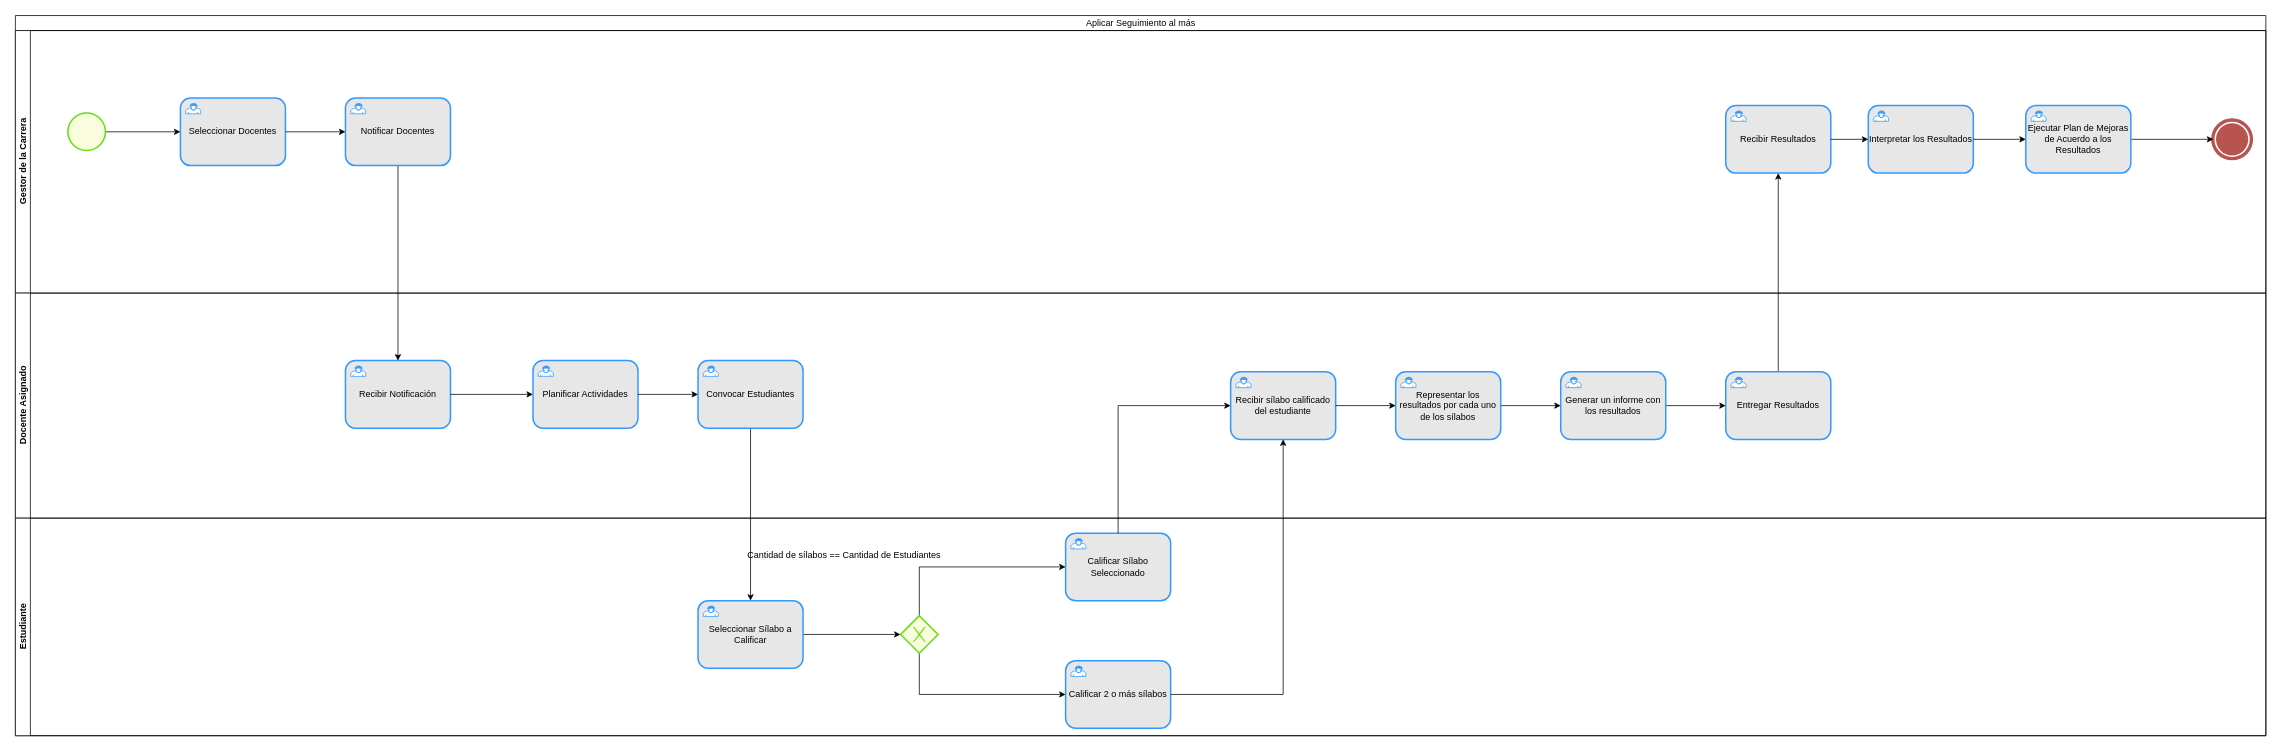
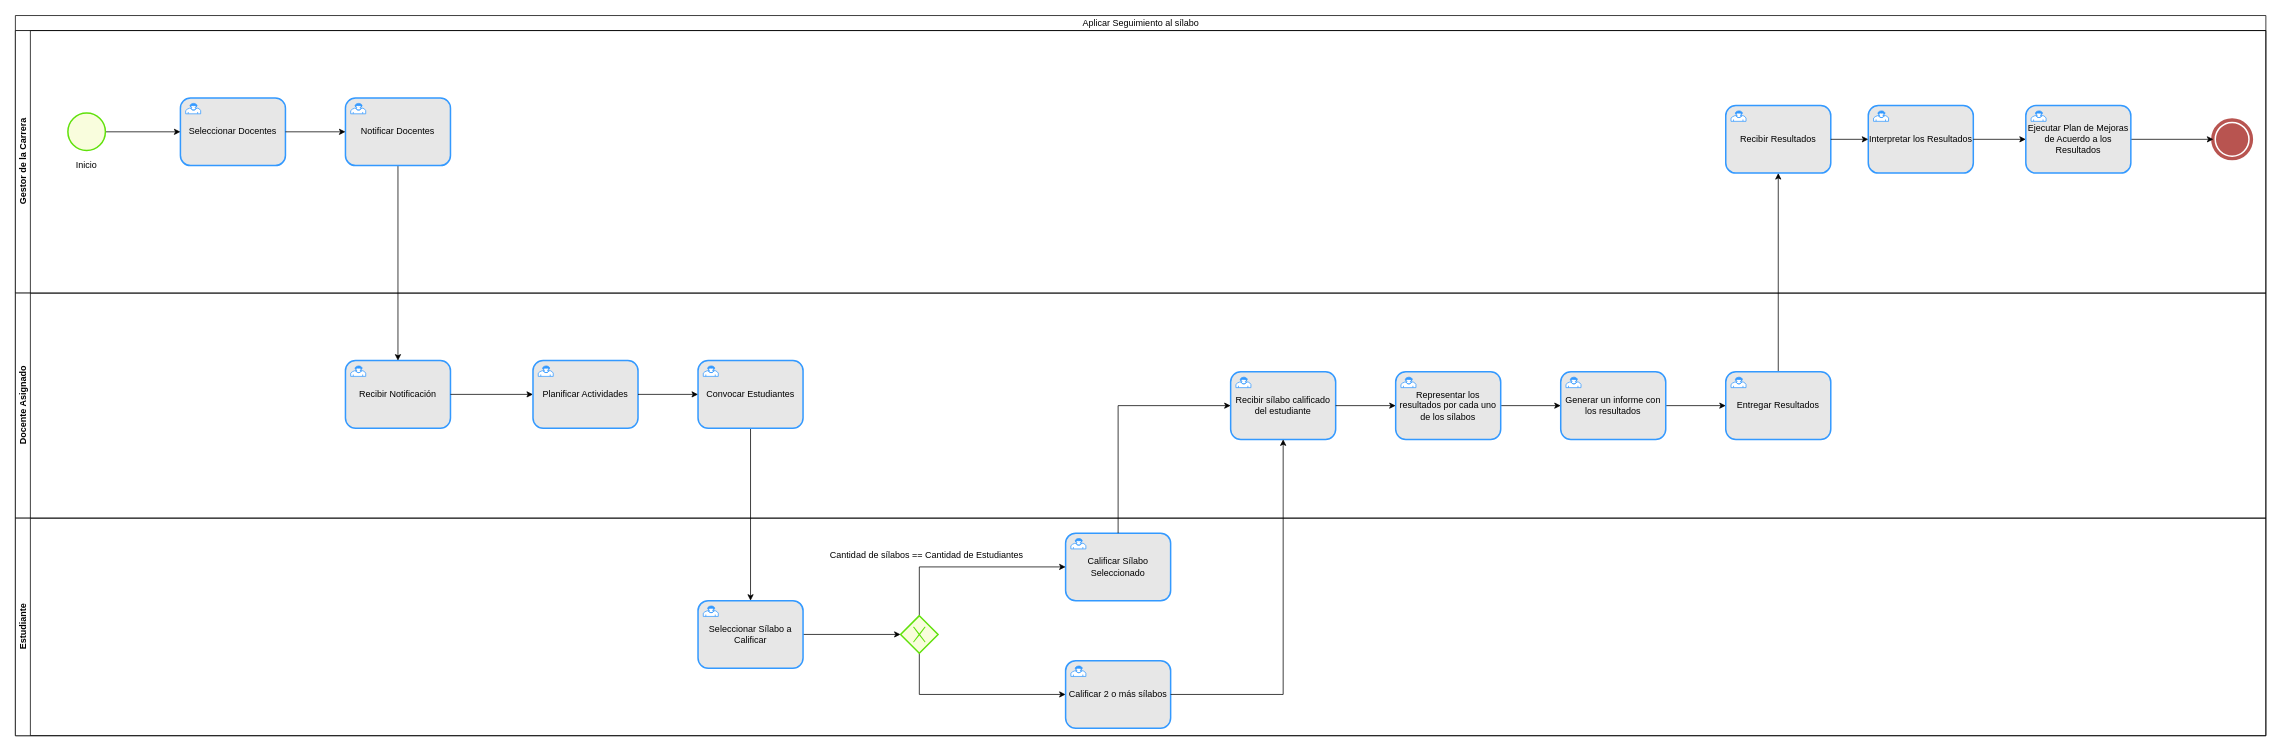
  <mxCell id="0" />
  <mxCell id="1" parent="0" />
- <mxCell id="2" value="&lt;span style=&quot;font-weight: 400&quot;&gt;Aplicar Seguimiento al más&lt;/span&gt;" style="swimlane;html=1;childLayout=stackLayout;resizeParent=1;resizeParentMax=0;horizontal=1;startSize=20;horizontalStack=0;" vertex="1" parent="1"><mxGeometry x="20" y="20" width="3000" height="960" as="geometry" /></mxCell>
+ <mxCell id="2" value="&lt;span style=&quot;font-weight: 400&quot;&gt;Aplicar Seguimiento al sílabo&lt;/span&gt;" style="swimlane;html=1;childLayout=stackLayout;resizeParent=1;resizeParentMax=0;horizontal=1;startSize=20;horizontalStack=0;" vertex="1" parent="1"><mxGeometry x="20" y="20" width="3000" height="960" as="geometry" /></mxCell>
  <mxCell id="3" value="Gestor de la Carrera" style="swimlane;html=1;startSize=20;horizontal=0;" vertex="1" parent="2"><mxGeometry y="20" width="3000" height="350" as="geometry" /></mxCell>
  <mxCell id="4" value="Seleccionar Docentes" style="html=1;whiteSpace=wrap;rounded=1;dropTarget=0;strokeWidth=2;strokeColor=#3399FF;fillColor=#E7E7E7;" vertex="1" parent="3"><mxGeometry x="220" y="90" width="140" height="90" as="geometry" /></mxCell>
  <mxCell id="5" value="" style="shape=mxgraph.bpmn.user_task;html=1;outlineConnect=0;fontFamily=Helvetica;fontSize=12;fontColor=#000000;align=center;strokeColor=#3399FF;fillColor=#ffffff;" vertex="1" parent="4"><mxGeometry width="20" height="14" relative="1" as="geometry"><mxPoint x="7" y="7" as="offset" /></mxGeometry></mxCell>
  <mxCell id="6" style="edgeStyle=orthogonalEdgeStyle;rounded=0;orthogonalLoop=1;jettySize=auto;html=1;entryX=0;entryY=0.5;entryDx=0;entryDy=0;" edge="1" parent="3" source="7" target="4"><mxGeometry relative="1" as="geometry" /></mxCell>
  <mxCell id="7" value="" style="shape=mxgraph.bpmn.shape;html=1;verticalLabelPosition=bottom;labelBackgroundColor=#ffffff;verticalAlign=top;align=center;perimeter=ellipsePerimeter;outlineConnect=0;outline=standard;symbol=general;strokeWidth=2;strokeColor=#60E10B;fillColor=#F9FDDD;" vertex="1" parent="3"><mxGeometry x="70" y="110" width="50" height="50" as="geometry" /></mxCell>
  <mxCell id="8" value="Interpretar los Resultados" style="html=1;whiteSpace=wrap;rounded=1;dropTarget=0;strokeWidth=2;strokeColor=#3399FF;fillColor=#E7E7E7;" vertex="1" parent="3"><mxGeometry x="2470" y="100" width="140" height="90" as="geometry" /></mxCell>
  <mxCell id="9" value="" style="shape=mxgraph.bpmn.user_task;html=1;outlineConnect=0;fontFamily=Helvetica;fontSize=12;fontColor=#000000;align=center;strokeColor=#3399FF;fillColor=#ffffff;" vertex="1" parent="8"><mxGeometry width="20" height="14" relative="1" as="geometry"><mxPoint x="7" y="7" as="offset" /></mxGeometry></mxCell>
  <mxCell id="10" value="Recibir Resultados" style="html=1;whiteSpace=wrap;rounded=1;dropTarget=0;strokeWidth=2;strokeColor=#3399FF;fillColor=#E7E7E7;" vertex="1" parent="3"><mxGeometry x="2280" y="100" width="140" height="90" as="geometry" /></mxCell>
  <mxCell id="11" value="" style="shape=mxgraph.bpmn.user_task;html=1;outlineConnect=0;fontFamily=Helvetica;fontSize=12;fontColor=#000000;align=center;strokeColor=#3399FF;fillColor=#ffffff;" vertex="1" parent="10"><mxGeometry width="20" height="14" relative="1" as="geometry"><mxPoint x="7" y="7" as="offset" /></mxGeometry></mxCell>
  <mxCell id="12" value="" style="shape=mxgraph.bpmn.shape;html=1;verticalLabelPosition=bottom;labelBackgroundColor=#ffffff;verticalAlign=top;align=center;perimeter=ellipsePerimeter;outlineConnect=0;outline=end;symbol=terminate;strokeWidth=2;strokeColor=#B85450;" vertex="1" parent="3"><mxGeometry x="2930" y="120" width="50" height="50" as="geometry" /></mxCell>
  <mxCell id="13" style="edgeStyle=orthogonalEdgeStyle;rounded=0;orthogonalLoop=1;jettySize=auto;html=1;" edge="1" parent="3" source="14" target="12"><mxGeometry relative="1" as="geometry" /></mxCell>
  <mxCell id="14" value="Ejecutar Plan de Mejoras de Acuerdo a los Resultados" style="html=1;whiteSpace=wrap;rounded=1;dropTarget=0;strokeWidth=2;strokeColor=#3399FF;fillColor=#E7E7E7;" vertex="1" parent="3"><mxGeometry x="2680" y="100" width="140" height="90" as="geometry" /></mxCell>
  <mxCell id="15" value="" style="shape=mxgraph.bpmn.user_task;html=1;outlineConnect=0;fontFamily=Helvetica;fontSize=12;fontColor=#000000;align=center;strokeColor=#3399FF;fillColor=#ffffff;" vertex="1" parent="14"><mxGeometry width="20" height="14" relative="1" as="geometry"><mxPoint x="7" y="7" as="offset" /></mxGeometry></mxCell>
+ <mxCell id="16" value="Inicio" style="text;html=1;strokeColor=none;fillColor=none;align=center;verticalAlign=middle;whiteSpace=wrap;rounded=0;" vertex="1" parent="3"><mxGeometry x="45" y="170" width="100" height="20" as="geometry" /></mxCell>
  <mxCell id="17" value="" style="edgeStyle=orthogonalEdgeStyle;rounded=0;orthogonalLoop=1;jettySize=auto;html=1;" edge="1" parent="3" source="10" target="8"><mxGeometry relative="1" as="geometry" /></mxCell>
  <mxCell id="18" value="" style="edgeStyle=orthogonalEdgeStyle;rounded=0;orthogonalLoop=1;jettySize=auto;html=1;" edge="1" parent="3" source="8" target="14"><mxGeometry relative="1" as="geometry" /></mxCell>
  <mxCell id="19" value="Docente Asignado" style="swimlane;html=1;startSize=20;horizontal=0;" vertex="1" parent="2"><mxGeometry y="370" width="3000" height="300" as="geometry" /></mxCell>
  <mxCell id="20" style="edgeStyle=none;rounded=0;orthogonalLoop=1;jettySize=auto;html=1;endArrow=classicThin;endFill=1;strokeWidth=2;" edge="1" parent="19"><mxGeometry relative="1" as="geometry"><mxPoint x="1595" y="150" as="sourcePoint" /></mxGeometry></mxCell>
  <mxCell id="21" style="edgeStyle=orthogonalEdgeStyle;rounded=0;orthogonalLoop=1;jettySize=auto;html=1;entryX=0;entryY=0.5;entryDx=0;entryDy=0;strokeWidth=2;" edge="1" parent="19"><mxGeometry relative="1" as="geometry"><mxPoint x="1385" y="150" as="sourcePoint" /></mxGeometry></mxCell>
  <mxCell id="22" style="edgeStyle=orthogonalEdgeStyle;rounded=0;orthogonalLoop=1;jettySize=auto;html=1;strokeWidth=2;" edge="1" parent="19"><mxGeometry relative="1" as="geometry"><mxPoint x="1805" y="150" as="sourcePoint" /></mxGeometry></mxCell>
  <mxCell id="23" value="Recibir Notificación" style="html=1;whiteSpace=wrap;rounded=1;dropTarget=0;strokeWidth=2;strokeColor=#3399FF;fillColor=#E7E7E7;" vertex="1" parent="19"><mxGeometry x="440" y="90" width="140" height="90" as="geometry" /></mxCell>
  <mxCell id="24" value="" style="shape=mxgraph.bpmn.user_task;html=1;outlineConnect=0;fontFamily=Helvetica;fontSize=12;fontColor=#000000;align=center;strokeColor=#3399FF;fillColor=#ffffff;" vertex="1" parent="23"><mxGeometry width="20" height="14" relative="1" as="geometry"><mxPoint x="7" y="7" as="offset" /></mxGeometry></mxCell>
  <mxCell id="25" value="" style="edgeStyle=orthogonalEdgeStyle;rounded=0;orthogonalLoop=1;jettySize=auto;html=1;" edge="1" parent="19" source="23" target="26"><mxGeometry relative="1" as="geometry" /></mxCell>
  <mxCell id="26" value="Planificar Actividades" style="html=1;whiteSpace=wrap;rounded=1;dropTarget=0;strokeWidth=2;strokeColor=#3399FF;fillColor=#E7E7E7;" vertex="1" parent="19"><mxGeometry x="690" y="90" width="140" height="90" as="geometry" /></mxCell>
  <mxCell id="27" value="" style="shape=mxgraph.bpmn.user_task;html=1;outlineConnect=0;fontFamily=Helvetica;fontSize=12;fontColor=#000000;align=center;strokeColor=#3399FF;fillColor=#ffffff;" vertex="1" parent="26"><mxGeometry width="20" height="14" relative="1" as="geometry"><mxPoint x="7" y="7" as="offset" /></mxGeometry></mxCell>
  <mxCell id="28" value="Recibir sílabo calificado del estudiante" style="html=1;whiteSpace=wrap;rounded=1;dropTarget=0;strokeWidth=2;strokeColor=#3399FF;fillColor=#E7E7E7;" vertex="1" parent="19"><mxGeometry x="1620" y="105" width="140" height="90" as="geometry" /></mxCell>
  <mxCell id="29" value="" style="shape=mxgraph.bpmn.user_task;html=1;outlineConnect=0;fontFamily=Helvetica;fontSize=12;fontColor=#000000;align=center;strokeColor=#3399FF;fillColor=#ffffff;" vertex="1" parent="28"><mxGeometry width="20" height="14" relative="1" as="geometry"><mxPoint x="7" y="7" as="offset" /></mxGeometry></mxCell>
  <mxCell id="30" value="Estudiante" style="swimlane;html=1;startSize=20;horizontal=0;" vertex="1" parent="2"><mxGeometry y="670" width="3000" height="290" as="geometry" /></mxCell>
  <mxCell id="31" style="edgeStyle=orthogonalEdgeStyle;rounded=0;orthogonalLoop=1;jettySize=auto;html=1;entryX=0;entryY=0.5;entryDx=0;entryDy=0;" edge="1" parent="30"><mxGeometry relative="1" as="geometry"><mxPoint x="390" y="105" as="targetPoint" /></mxGeometry></mxCell>
  <mxCell id="32" style="edgeStyle=orthogonalEdgeStyle;rounded=0;orthogonalLoop=1;jettySize=auto;html=1;" edge="1" parent="30" source="39" target="38"><mxGeometry relative="1" as="geometry" /></mxCell>
- <mxCell id="33" value="Cantidad de sílabos == Cantidad de Estudiantes" style="text;html=1;strokeColor=none;fillColor=none;align=center;verticalAlign=middle;whiteSpace=wrap;rounded=0;" vertex="1" parent="30"><mxGeometry x="960" y="40" width="290" height="20" as="geometry" /></mxCell>
+ <mxCell id="33" value="Cantidad de sílabos == Cantidad de Estudiantes" style="text;html=1;strokeColor=none;fillColor=none;align=center;verticalAlign=middle;whiteSpace=wrap;rounded=0;" vertex="1" parent="30"><mxGeometry x="1070" y="40" width="290" height="20" as="geometry" /></mxCell>
  <mxCell id="34" value="Calificar Sílabo Seleccionado" style="html=1;whiteSpace=wrap;rounded=1;dropTarget=0;strokeWidth=2;strokeColor=#3399FF;fillColor=#E7E7E7;" vertex="1" parent="30"><mxGeometry x="1400" y="20" width="140" height="90" as="geometry" /></mxCell>
  <mxCell id="35" value="" style="shape=mxgraph.bpmn.user_task;html=1;outlineConnect=0;fontFamily=Helvetica;fontSize=12;fontColor=#000000;align=center;strokeColor=#3399FF;fillColor=#ffffff;" vertex="1" parent="34"><mxGeometry width="20" height="14" relative="1" as="geometry"><mxPoint x="7" y="7" as="offset" /></mxGeometry></mxCell>
  <mxCell id="36" style="edgeStyle=orthogonalEdgeStyle;rounded=0;orthogonalLoop=1;jettySize=auto;html=1;entryX=0;entryY=0.5;entryDx=0;entryDy=0;" edge="1" parent="30" source="38" target="34"><mxGeometry relative="1" as="geometry"><Array as="points"><mxPoint x="1205" y="65" /></Array></mxGeometry></mxCell>
  <mxCell id="37" style="edgeStyle=orthogonalEdgeStyle;rounded=0;orthogonalLoop=1;jettySize=auto;html=1;entryX=0;entryY=0.5;entryDx=0;entryDy=0;" edge="1" parent="30" source="38" target="41"><mxGeometry relative="1" as="geometry"><Array as="points"><mxPoint x="1205" y="235" /></Array></mxGeometry></mxCell>
  <mxCell id="38" value="" style="shape=mxgraph.bpmn.shape;html=1;verticalLabelPosition=bottom;labelBackgroundColor=#ffffff;verticalAlign=top;align=center;perimeter=rhombusPerimeter;background=gateway;outlineConnect=0;outline=none;symbol=exclusiveGw;strokeWidth=2;strokeColor=#60E10B;fillColor=#F9FDDD;" vertex="1" parent="30"><mxGeometry x="1180" y="130" width="50" height="50" as="geometry" /></mxCell>
  <mxCell id="39" value="Seleccionar Sílabo a Calificar" style="html=1;whiteSpace=wrap;rounded=1;dropTarget=0;strokeWidth=2;strokeColor=#3399FF;fillColor=#E7E7E7;" vertex="1" parent="30"><mxGeometry x="910" y="110" width="140" height="90" as="geometry" /></mxCell>
  <mxCell id="40" value="" style="shape=mxgraph.bpmn.user_task;html=1;outlineConnect=0;fontFamily=Helvetica;fontSize=12;fontColor=#000000;align=center;strokeColor=#3399FF;fillColor=#ffffff;" vertex="1" parent="39"><mxGeometry width="20" height="14" relative="1" as="geometry"><mxPoint x="7" y="7" as="offset" /></mxGeometry></mxCell>
  <mxCell id="41" value="Calificar 2 o más sílabos" style="html=1;whiteSpace=wrap;rounded=1;dropTarget=0;strokeWidth=2;strokeColor=#3399FF;fillColor=#E7E7E7;" vertex="1" parent="30"><mxGeometry x="1400" y="190" width="140" height="90" as="geometry" /></mxCell>
  <mxCell id="42" value="" style="shape=mxgraph.bpmn.user_task;html=1;outlineConnect=0;fontFamily=Helvetica;fontSize=12;fontColor=#000000;align=center;strokeColor=#3399FF;fillColor=#ffffff;" vertex="1" parent="41"><mxGeometry width="20" height="14" relative="1" as="geometry"><mxPoint x="7" y="7" as="offset" /></mxGeometry></mxCell>
  <mxCell id="43" style="edgeStyle=orthogonalEdgeStyle;rounded=0;orthogonalLoop=1;jettySize=auto;html=1;entryX=0;entryY=0.5;entryDx=0;entryDy=0;" edge="1" parent="2" source="34" target="28"><mxGeometry relative="1" as="geometry"><Array as="points"><mxPoint x="1470" y="520" /></Array></mxGeometry></mxCell>
  <mxCell id="44" style="edgeStyle=orthogonalEdgeStyle;rounded=0;orthogonalLoop=1;jettySize=auto;html=1;" edge="1" parent="2" source="41" target="28"><mxGeometry relative="1" as="geometry" /></mxCell>
  <mxCell id="45" value="" style="edgeStyle=orthogonalEdgeStyle;rounded=0;orthogonalLoop=1;jettySize=auto;html=1;" edge="1" parent="1" source="46" target="23"><mxGeometry relative="1" as="geometry" /></mxCell>
  <mxCell id="46" value="Notificar Docentes" style="html=1;whiteSpace=wrap;rounded=1;dropTarget=0;strokeWidth=2;strokeColor=#3399FF;fillColor=#E7E7E7;" vertex="1" parent="1"><mxGeometry x="460" y="130" width="140" height="90" as="geometry" /></mxCell>
  <mxCell id="47" value="" style="shape=mxgraph.bpmn.user_task;html=1;outlineConnect=0;fontFamily=Helvetica;fontSize=12;fontColor=#000000;align=center;strokeColor=#3399FF;fillColor=#ffffff;" vertex="1" parent="46"><mxGeometry width="20" height="14" relative="1" as="geometry"><mxPoint x="7" y="7" as="offset" /></mxGeometry></mxCell>
  <mxCell id="48" value="" style="edgeStyle=orthogonalEdgeStyle;rounded=0;orthogonalLoop=1;jettySize=auto;html=1;" edge="1" parent="1" source="4" target="46"><mxGeometry relative="1" as="geometry" /></mxCell>
  <mxCell id="49" value="" style="edgeStyle=orthogonalEdgeStyle;rounded=0;orthogonalLoop=1;jettySize=auto;html=1;" edge="1" parent="1" source="50" target="39"><mxGeometry relative="1" as="geometry" /></mxCell>
  <mxCell id="50" value="Convocar Estudiantes" style="html=1;whiteSpace=wrap;rounded=1;dropTarget=0;strokeWidth=2;strokeColor=#3399FF;fillColor=#E7E7E7;" vertex="1" parent="1"><mxGeometry x="930" y="480" width="140" height="90" as="geometry" /></mxCell>
  <mxCell id="51" value="" style="shape=mxgraph.bpmn.user_task;html=1;outlineConnect=0;fontFamily=Helvetica;fontSize=12;fontColor=#000000;align=center;strokeColor=#3399FF;fillColor=#ffffff;" vertex="1" parent="50"><mxGeometry width="20" height="14" relative="1" as="geometry"><mxPoint x="7" y="7" as="offset" /></mxGeometry></mxCell>
  <mxCell id="52" value="" style="edgeStyle=orthogonalEdgeStyle;rounded=0;orthogonalLoop=1;jettySize=auto;html=1;" edge="1" parent="1" source="26" target="50"><mxGeometry relative="1" as="geometry" /></mxCell>
  <mxCell id="53" value="" style="edgeStyle=orthogonalEdgeStyle;rounded=0;orthogonalLoop=1;jettySize=auto;html=1;" edge="1" parent="1" source="54" target="58"><mxGeometry relative="1" as="geometry" /></mxCell>
  <mxCell id="54" value="Representar los resultados por cada uno de los sílabos" style="html=1;whiteSpace=wrap;rounded=1;dropTarget=0;strokeWidth=2;strokeColor=#3399FF;fillColor=#E7E7E7;" vertex="1" parent="1"><mxGeometry x="1860" y="495" width="140" height="90" as="geometry" /></mxCell>
  <mxCell id="55" value="" style="shape=mxgraph.bpmn.user_task;html=1;outlineConnect=0;fontFamily=Helvetica;fontSize=12;fontColor=#000000;align=center;strokeColor=#3399FF;fillColor=#ffffff;" vertex="1" parent="54"><mxGeometry width="20" height="14" relative="1" as="geometry"><mxPoint x="7" y="7" as="offset" /></mxGeometry></mxCell>
  <mxCell id="56" value="" style="edgeStyle=orthogonalEdgeStyle;rounded=0;orthogonalLoop=1;jettySize=auto;html=1;" edge="1" parent="1" source="28" target="54"><mxGeometry relative="1" as="geometry" /></mxCell>
  <mxCell id="57" value="" style="edgeStyle=orthogonalEdgeStyle;rounded=0;orthogonalLoop=1;jettySize=auto;html=1;" edge="1" parent="1" source="58" target="61"><mxGeometry relative="1" as="geometry" /></mxCell>
  <mxCell id="58" value="Generar un informe con los resultados" style="html=1;whiteSpace=wrap;rounded=1;dropTarget=0;strokeWidth=2;strokeColor=#3399FF;fillColor=#E7E7E7;" vertex="1" parent="1"><mxGeometry x="2080" y="495" width="140" height="90" as="geometry" /></mxCell>
  <mxCell id="59" value="" style="shape=mxgraph.bpmn.user_task;html=1;outlineConnect=0;fontFamily=Helvetica;fontSize=12;fontColor=#000000;align=center;strokeColor=#3399FF;fillColor=#ffffff;" vertex="1" parent="58"><mxGeometry width="20" height="14" relative="1" as="geometry"><mxPoint x="7" y="7" as="offset" /></mxGeometry></mxCell>
  <mxCell id="60" value="" style="edgeStyle=orthogonalEdgeStyle;rounded=0;orthogonalLoop=1;jettySize=auto;html=1;" edge="1" parent="1" source="61" target="10"><mxGeometry relative="1" as="geometry" /></mxCell>
  <mxCell id="61" value="Entregar Resultados" style="html=1;whiteSpace=wrap;rounded=1;dropTarget=0;strokeWidth=2;strokeColor=#3399FF;fillColor=#E7E7E7;" vertex="1" parent="1"><mxGeometry x="2300" y="495" width="140" height="90" as="geometry" /></mxCell>
  <mxCell id="62" value="" style="shape=mxgraph.bpmn.user_task;html=1;outlineConnect=0;fontFamily=Helvetica;fontSize=12;fontColor=#000000;align=center;strokeColor=#3399FF;fillColor=#ffffff;" vertex="1" parent="61"><mxGeometry width="20" height="14" relative="1" as="geometry"><mxPoint x="7" y="7" as="offset" /></mxGeometry></mxCell>
